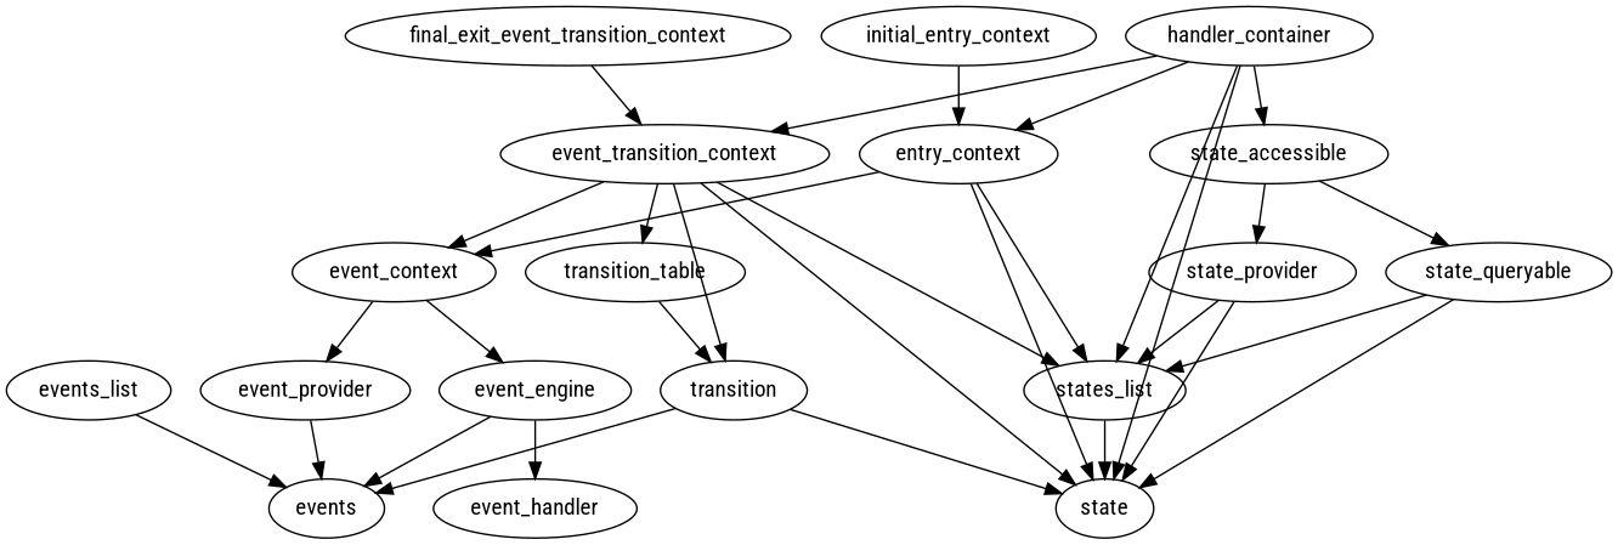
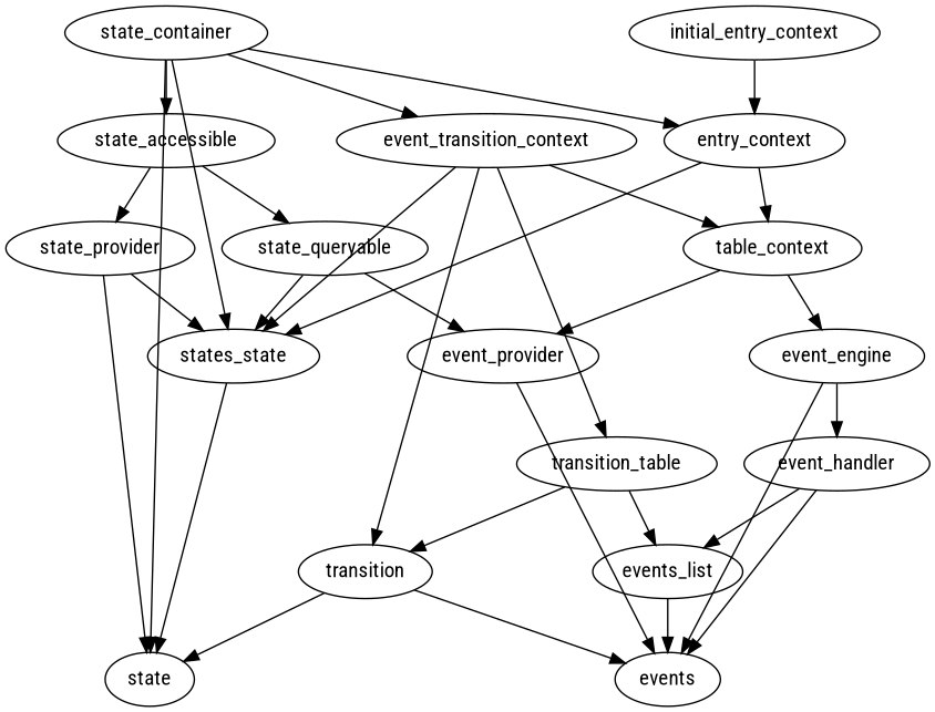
  digraph {
    fontname="Roboto Condensed"
    splines=FALSE
    node [fontname="Roboto Condensed"]
    edge [fontname="Roboto Condensed"]
    n1 [label=events]
    n2 [label=state]
    n3 [label=transition]
    n4 [label=transition_table]
    n5 [label=events_list]
-   n6 [label=states_list]
+   n6 [label=states_state]
    n7 [label=event_provider]
    n8 [label=state_provider]
    n9 [label=state_queryable]
    n10 [label=state_accessible]
    n11 [label=event_engine]
    n12 [label=event_handler]
    n13 [label=event_transition_context]
-   event_context
-   n15 [label=final_exit_event_transition_context]
+   event_context [label=table_context]
    n16 [label=entry_context]
    n17 [label=initial_entry_context]
-   n18 [label=handler_container]
+   n18 [label=state_container]
    subgraph sub_1 {
      rank=same
      n1
      n2
    }
    n3 -> n1
    n3 -> n2
    n4 -> n3
+   n4 -> n5
    n5 -> n1
    n6 -> n2
    n7 -> n1
    n8 -> n2
    n8 -> n6
-   n9 -> n2
+   n9 -> n7
    n9 -> n6
    n10 -> n8
    n10 -> n9
    n11 -> n1
    n11 -> n12
-   n13 -> n2
+   n12 -> n1
+   n12 -> n5
    n13 -> n3
    n13 -> n4
    n13 -> n6
    n13 -> event_context
    event_context -> n7
    event_context -> n11
-   n15 -> n13
-   n16 -> n2
    n16 -> n6
    n16 -> event_context
    n17 -> n16
    n18 -> n2
    n18 -> n6
    n18 -> n10
    n18 -> n13
    n18 -> n16
  }
